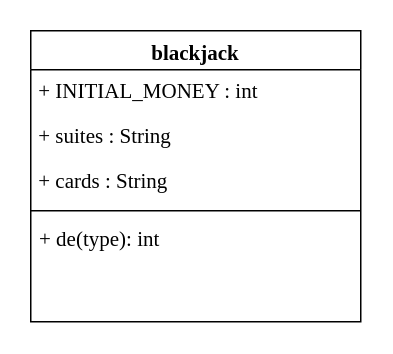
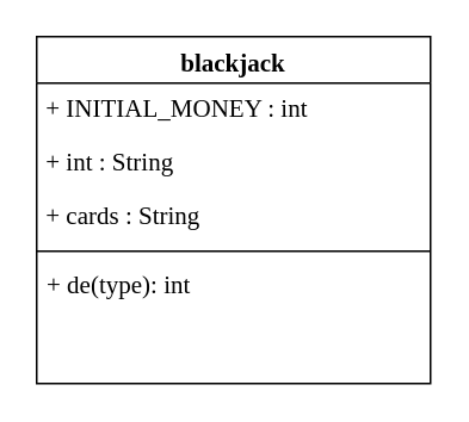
  <mxCell id="0" />
  <mxCell id="1" parent="0" />
  <mxCell id="2" value="blackjack" style="swimlane;fontStyle=1;align=center;verticalAlign=top;childLayout=stackLayout;horizontal=1;startSize=26;horizontalStack=0;resizeParent=1;resizeParentMax=0;resizeLast=0;collapsible=1;marginBottom=0;fontFamily=Times New Roman;fontSize=14;" vertex="1" parent="1"><mxGeometry x="20" y="20" width="220" height="194" as="geometry" /></mxCell>
  <mxCell id="3" value="&lt;span&gt;&amp;nbsp;+ INITIAL_MONEY :&amp;nbsp;int&amp;nbsp;&lt;/span&gt;" style="text;html=1;strokeColor=none;fillColor=none;align=left;verticalAlign=middle;whiteSpace=wrap;rounded=0;labelBackgroundColor=none;fontFamily=Times New Roman;fontSize=14;fontColor=default;" vertex="1" parent="2"><mxGeometry y="26" width="220" height="30" as="geometry" /></mxCell>
- <mxCell id="4" value="&lt;font style=&quot;font-size: 14px&quot;&gt;&amp;nbsp;+ suites : String&lt;/font&gt;" style="text;html=1;strokeColor=none;fillColor=none;align=left;verticalAlign=middle;whiteSpace=wrap;rounded=0;fontFamily=Times New Roman;fontSize=14;" vertex="1" parent="2"><mxGeometry y="56" width="220" height="30" as="geometry" /></mxCell>
+ <mxCell id="4" value="&lt;font style=&quot;font-size: 14px&quot;&gt;&amp;nbsp;+ int : String&lt;/font&gt;" style="text;html=1;strokeColor=none;fillColor=none;align=left;verticalAlign=middle;whiteSpace=wrap;rounded=0;fontFamily=Times New Roman;fontSize=14;" vertex="1" parent="2"><mxGeometry y="56" width="220" height="30" as="geometry" /></mxCell>
  <mxCell id="5" value="&amp;nbsp;+ cards : String" style="text;html=1;strokeColor=none;fillColor=none;align=left;verticalAlign=middle;whiteSpace=wrap;rounded=0;fontFamily=Times New Roman;fontSize=14;" vertex="1" parent="2"><mxGeometry y="86" width="220" height="30" as="geometry" /></mxCell>
  <mxCell id="6" value="" style="line;strokeWidth=1;fillColor=none;align=left;verticalAlign=middle;spacingTop=-1;spacingLeft=3;spacingRight=3;rotatable=0;labelPosition=right;points=[];portConstraint=eastwest;fontFamily=Times New Roman;fontSize=14;" vertex="1" parent="2"><mxGeometry y="116" width="220" height="8" as="geometry" /></mxCell>
  <mxCell id="7" value="+ de(type): int" style="text;strokeColor=none;fillColor=none;align=left;verticalAlign=top;spacingLeft=4;spacingRight=4;overflow=hidden;rotatable=0;points=[[0,0.5],[1,0.5]];portConstraint=eastwest;fontFamily=Times New Roman;fontSize=14;" vertex="1" parent="2"><mxGeometry y="124" width="220" height="70" as="geometry" /></mxCell>
